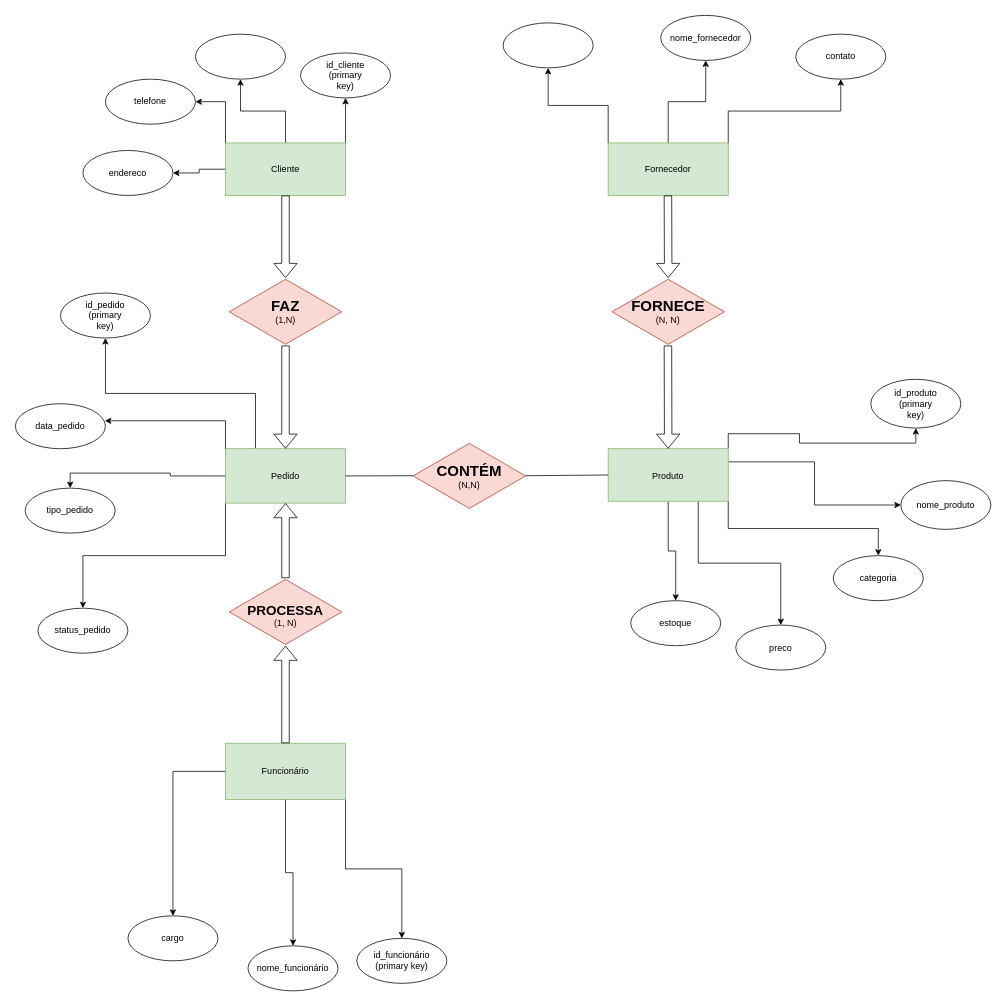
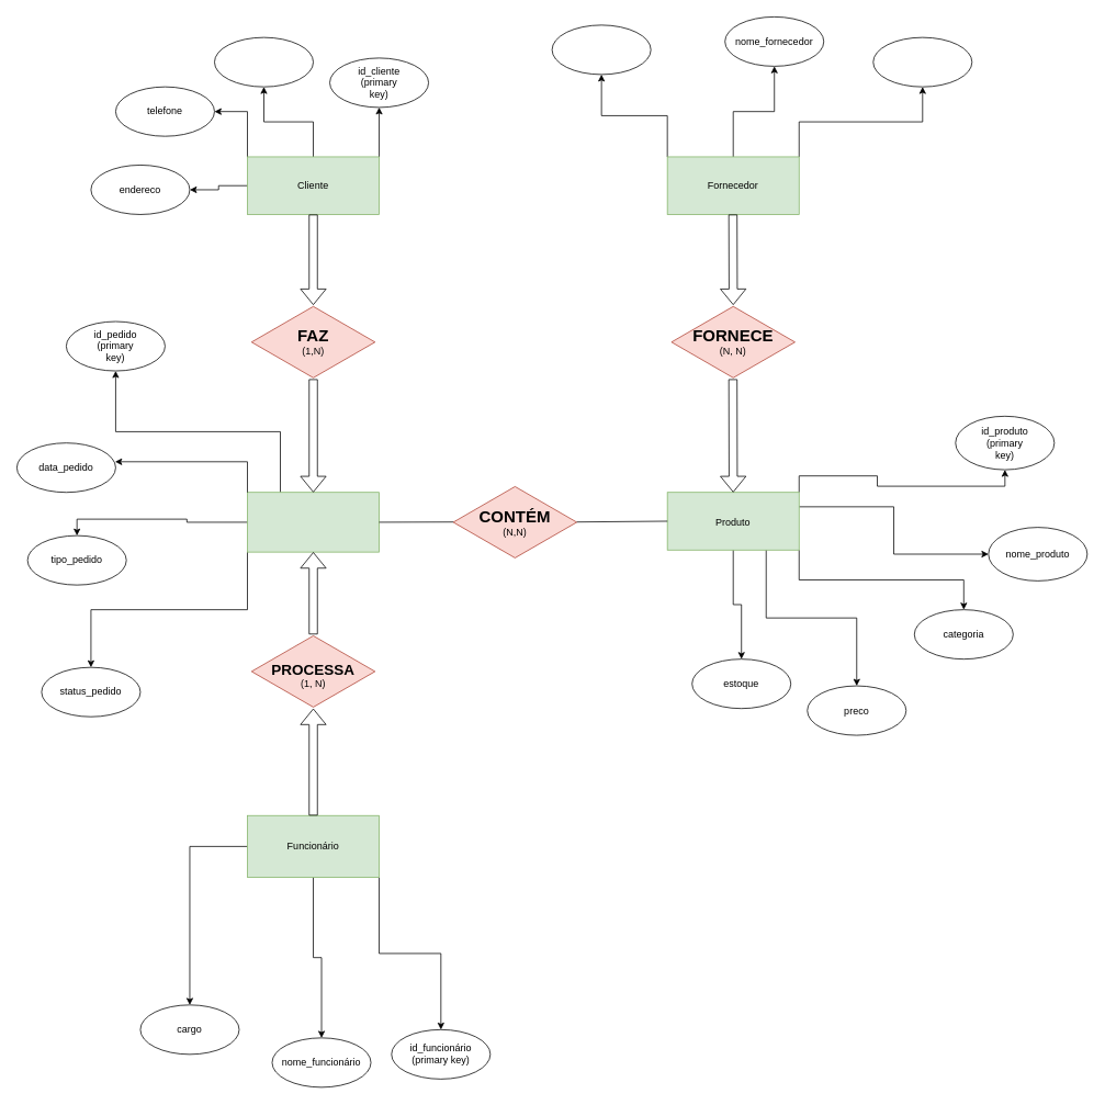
  <mxCell id="0" />
  <mxCell id="1" parent="0" />
  <mxCell id="2" style="edgeStyle=orthogonalEdgeStyle;rounded=0;orthogonalLoop=1;jettySize=auto;html=1;exitX=1;exitY=0;exitDx=0;exitDy=0;entryX=0.5;entryY=1;entryDx=0;entryDy=0;" edge="1" parent="1" source="6" target="7"><mxGeometry relative="1" as="geometry" /></mxCell>
  <mxCell id="3" style="edgeStyle=orthogonalEdgeStyle;rounded=0;orthogonalLoop=1;jettySize=auto;html=1;exitX=0.5;exitY=0;exitDx=0;exitDy=0;entryX=0.5;entryY=1;entryDx=0;entryDy=0;" edge="1" parent="1" source="6" target="8"><mxGeometry relative="1" as="geometry" /></mxCell>
  <mxCell id="4" style="edgeStyle=orthogonalEdgeStyle;rounded=0;orthogonalLoop=1;jettySize=auto;html=1;exitX=0;exitY=0;exitDx=0;exitDy=0;entryX=1;entryY=0.5;entryDx=0;entryDy=0;" edge="1" parent="1" source="6" target="10"><mxGeometry relative="1" as="geometry" /></mxCell>
  <mxCell id="5" style="edgeStyle=orthogonalEdgeStyle;rounded=0;orthogonalLoop=1;jettySize=auto;html=1;exitX=0;exitY=0.5;exitDx=0;exitDy=0;entryX=1;entryY=0.5;entryDx=0;entryDy=0;" edge="1" parent="1" source="6" target="9"><mxGeometry relative="1" as="geometry" /></mxCell>
  <mxCell id="6" value="" style="rounded=0;whiteSpace=wrap;html=1;fillColor=#d5e8d4;strokeColor=#82b366;" vertex="1" parent="1"><mxGeometry x="300" y="190" width="160" height="70" as="geometry" /></mxCell>
  <mxCell id="7" value="" style="ellipse;whiteSpace=wrap;html=1;" vertex="1" parent="1"><mxGeometry x="400" y="70" width="120" height="60" as="geometry" /></mxCell>
  <mxCell id="8" value="" style="ellipse;whiteSpace=wrap;html=1;" vertex="1" parent="1"><mxGeometry x="260" y="45" width="120" height="60" as="geometry" /></mxCell>
  <mxCell id="9" value="" style="ellipse;whiteSpace=wrap;html=1;" vertex="1" parent="1"><mxGeometry x="110" y="200" width="120" height="60" as="geometry" /></mxCell>
  <mxCell id="10" value="" style="ellipse;whiteSpace=wrap;html=1;" vertex="1" parent="1"><mxGeometry x="140" y="105" width="120" height="60" as="geometry" /></mxCell>
  <mxCell id="11" style="edgeStyle=orthogonalEdgeStyle;rounded=0;orthogonalLoop=1;jettySize=auto;html=1;exitX=0.5;exitY=1;exitDx=0;exitDy=0;" edge="1" parent="1" source="16" target="20"><mxGeometry relative="1" as="geometry" /></mxCell>
  <mxCell id="12" style="edgeStyle=orthogonalEdgeStyle;rounded=0;orthogonalLoop=1;jettySize=auto;html=1;exitX=0.75;exitY=1;exitDx=0;exitDy=0;" edge="1" parent="1" source="16" target="40"><mxGeometry relative="1" as="geometry" /></mxCell>
  <mxCell id="13" style="edgeStyle=orthogonalEdgeStyle;rounded=0;orthogonalLoop=1;jettySize=auto;html=1;exitX=1;exitY=0.25;exitDx=0;exitDy=0;" edge="1" parent="1" source="16" target="18"><mxGeometry relative="1" as="geometry" /></mxCell>
  <mxCell id="14" style="edgeStyle=orthogonalEdgeStyle;rounded=0;orthogonalLoop=1;jettySize=auto;html=1;exitX=1;exitY=0;exitDx=0;exitDy=0;entryX=0.5;entryY=1;entryDx=0;entryDy=0;" edge="1" parent="1" source="16" target="17"><mxGeometry relative="1" as="geometry" /></mxCell>
  <mxCell id="15" style="edgeStyle=orthogonalEdgeStyle;rounded=0;orthogonalLoop=1;jettySize=auto;html=1;exitX=1;exitY=1;exitDx=0;exitDy=0;entryX=0.5;entryY=0;entryDx=0;entryDy=0;" edge="1" parent="1" source="16" target="19"><mxGeometry relative="1" as="geometry" /></mxCell>
  <mxCell id="16" value="" style="rounded=0;whiteSpace=wrap;html=1;fillColor=#d5e8d4;strokeColor=#82b366;" vertex="1" parent="1"><mxGeometry x="810" y="597.5" width="160" height="70" as="geometry" /></mxCell>
  <mxCell id="17" value="" style="ellipse;whiteSpace=wrap;html=1;" vertex="1" parent="1"><mxGeometry x="1160" y="505" width="120" height="65" as="geometry" /></mxCell>
  <mxCell id="18" value="" style="ellipse;whiteSpace=wrap;html=1;" vertex="1" parent="1"><mxGeometry x="1200" y="640" width="120" height="65" as="geometry" /></mxCell>
  <mxCell id="19" value="" style="ellipse;whiteSpace=wrap;html=1;" vertex="1" parent="1"><mxGeometry x="1110" y="740" width="120" height="60" as="geometry" /></mxCell>
  <mxCell id="20" value="" style="ellipse;whiteSpace=wrap;html=1;" vertex="1" parent="1"><mxGeometry x="840" y="800" width="120" height="60" as="geometry" /></mxCell>
  <mxCell id="21" style="edgeStyle=orthogonalEdgeStyle;rounded=0;orthogonalLoop=1;jettySize=auto;html=1;exitX=0.5;exitY=1;exitDx=0;exitDy=0;" edge="1" parent="1" source="19" target="19"><mxGeometry relative="1" as="geometry" /></mxCell>
  <mxCell id="22" value="Produto" style="text;html=1;align=center;verticalAlign=middle;whiteSpace=wrap;rounded=0;" vertex="1" parent="1"><mxGeometry x="860" y="618.75" width="60" height="30" as="geometry" /></mxCell>
  <mxCell id="23" style="edgeStyle=orthogonalEdgeStyle;rounded=0;orthogonalLoop=1;jettySize=auto;html=1;exitX=0;exitY=0.5;exitDx=0;exitDy=0;entryX=0.5;entryY=0;entryDx=0;entryDy=0;" edge="1" parent="1" source="26" target="33"><mxGeometry relative="1" as="geometry" /></mxCell>
  <mxCell id="24" style="edgeStyle=orthogonalEdgeStyle;rounded=0;orthogonalLoop=1;jettySize=auto;html=1;exitX=0.5;exitY=1;exitDx=0;exitDy=0;entryX=0.5;entryY=0;entryDx=0;entryDy=0;" edge="1" parent="1" source="26" target="32"><mxGeometry relative="1" as="geometry" /></mxCell>
  <mxCell id="25" style="edgeStyle=orthogonalEdgeStyle;rounded=0;orthogonalLoop=1;jettySize=auto;html=1;exitX=1;exitY=1;exitDx=0;exitDy=0;entryX=0.5;entryY=0;entryDx=0;entryDy=0;" edge="1" parent="1" source="26" target="31"><mxGeometry relative="1" as="geometry" /></mxCell>
  <mxCell id="26" value="" style="rounded=0;whiteSpace=wrap;html=1;fillColor=#d5e8d4;strokeColor=#82b366;" vertex="1" parent="1"><mxGeometry x="300" y="990" width="160" height="75" as="geometry" /></mxCell>
  <mxCell id="27" style="edgeStyle=orthogonalEdgeStyle;rounded=0;orthogonalLoop=1;jettySize=auto;html=1;exitX=0;exitY=0.5;exitDx=0;exitDy=0;entryX=0.5;entryY=0;entryDx=0;entryDy=0;" edge="1" parent="1" source="30" target="34"><mxGeometry relative="1" as="geometry" /></mxCell>
  <mxCell id="28" style="edgeStyle=orthogonalEdgeStyle;rounded=0;orthogonalLoop=1;jettySize=auto;html=1;exitX=0.25;exitY=0;exitDx=0;exitDy=0;" edge="1" parent="1" source="30" target="37"><mxGeometry relative="1" as="geometry" /></mxCell>
  <mxCell id="29" style="edgeStyle=orthogonalEdgeStyle;rounded=0;orthogonalLoop=1;jettySize=auto;html=1;exitX=0;exitY=1;exitDx=0;exitDy=0;" edge="1" parent="1" source="30" target="35"><mxGeometry relative="1" as="geometry" /></mxCell>
  <mxCell id="30" value="" style="rounded=0;whiteSpace=wrap;html=1;fillColor=#d5e8d4;strokeColor=#82b366;" vertex="1" parent="1"><mxGeometry x="300" y="597.5" width="160" height="72.5" as="geometry" /></mxCell>
  <mxCell id="31" value="" style="ellipse;whiteSpace=wrap;html=1;" vertex="1" parent="1"><mxGeometry x="475" y="1250" width="120" height="60" as="geometry" /></mxCell>
  <mxCell id="32" value="" style="ellipse;whiteSpace=wrap;html=1;" vertex="1" parent="1"><mxGeometry x="330" y="1260" width="120" height="60" as="geometry" /></mxCell>
  <mxCell id="33" value="" style="ellipse;whiteSpace=wrap;html=1;" vertex="1" parent="1"><mxGeometry x="170" y="1220" width="120" height="60" as="geometry" /></mxCell>
  <mxCell id="34" value="" style="ellipse;whiteSpace=wrap;html=1;" vertex="1" parent="1"><mxGeometry x="33" y="650" width="120" height="60" as="geometry" /></mxCell>
  <mxCell id="35" value="" style="ellipse;whiteSpace=wrap;html=1;" vertex="1" parent="1"><mxGeometry x="50" y="810" width="120" height="60" as="geometry" /></mxCell>
  <mxCell id="36" value="" style="ellipse;whiteSpace=wrap;html=1;" vertex="1" parent="1"><mxGeometry x="20" y="537.5" width="120" height="60" as="geometry" /></mxCell>
  <mxCell id="37" value="" style="ellipse;whiteSpace=wrap;html=1;" vertex="1" parent="1"><mxGeometry x="80" y="390" width="120" height="60" as="geometry" /></mxCell>
  <mxCell id="38" value="Cliente" style="text;html=1;align=center;verticalAlign=middle;whiteSpace=wrap;rounded=0;" vertex="1" parent="1"><mxGeometry x="350" y="210" width="60" height="30" as="geometry" /></mxCell>
  <mxCell id="39" value="Funcionário" style="text;html=1;align=center;verticalAlign=middle;whiteSpace=wrap;rounded=0;" vertex="1" parent="1"><mxGeometry x="350" y="1012.5" width="60" height="30" as="geometry" /></mxCell>
  <mxCell id="40" value="" style="ellipse;whiteSpace=wrap;html=1;" vertex="1" parent="1"><mxGeometry x="980" y="832.5" width="120" height="60" as="geometry" /></mxCell>
  <mxCell id="41" style="edgeStyle=orthogonalEdgeStyle;rounded=0;orthogonalLoop=1;jettySize=auto;html=1;exitX=0;exitY=0;exitDx=0;exitDy=0;" edge="1" parent="1" source="44" target="47"><mxGeometry relative="1" as="geometry" /></mxCell>
  <mxCell id="42" style="edgeStyle=orthogonalEdgeStyle;rounded=0;orthogonalLoop=1;jettySize=auto;html=1;exitX=0.5;exitY=0;exitDx=0;exitDy=0;entryX=0.5;entryY=1;entryDx=0;entryDy=0;" edge="1" parent="1" source="44" target="46"><mxGeometry relative="1" as="geometry" /></mxCell>
  <mxCell id="43" style="edgeStyle=orthogonalEdgeStyle;rounded=0;orthogonalLoop=1;jettySize=auto;html=1;exitX=1;exitY=0;exitDx=0;exitDy=0;entryX=0.5;entryY=1;entryDx=0;entryDy=0;" edge="1" parent="1" source="44" target="45"><mxGeometry relative="1" as="geometry" /></mxCell>
  <mxCell id="44" value="" style="rounded=0;whiteSpace=wrap;html=1;fillColor=#d5e8d4;strokeColor=#82b366;" vertex="1" parent="1"><mxGeometry x="810" y="190" width="160" height="70" as="geometry" /></mxCell>
  <mxCell id="45" value="" style="ellipse;whiteSpace=wrap;html=1;" vertex="1" parent="1"><mxGeometry x="1060" y="45" width="120" height="60" as="geometry" /></mxCell>
  <mxCell id="46" value="" style="ellipse;whiteSpace=wrap;html=1;" vertex="1" parent="1"><mxGeometry x="880" y="20" width="120" height="60" as="geometry" /></mxCell>
  <mxCell id="47" value="" style="ellipse;whiteSpace=wrap;html=1;" vertex="1" parent="1"><mxGeometry x="670" y="30" width="120" height="60" as="geometry" /></mxCell>
  <mxCell id="48" value="Fornecedor" style="text;html=1;align=center;verticalAlign=middle;whiteSpace=wrap;rounded=0;" vertex="1" parent="1"><mxGeometry x="860" y="210" width="60" height="30" as="geometry" /></mxCell>
  <mxCell id="49" style="edgeStyle=orthogonalEdgeStyle;rounded=0;orthogonalLoop=1;jettySize=auto;html=1;exitX=0;exitY=0;exitDx=0;exitDy=0;entryX=0.994;entryY=0.38;entryDx=0;entryDy=0;entryPerimeter=0;" edge="1" parent="1" source="30" target="36"><mxGeometry relative="1" as="geometry" /></mxCell>
  <mxCell id="50" value="&lt;b style=&quot;font-size: 20px;&quot;&gt;FAZ&lt;/b&gt;&lt;div&gt;(1,N)&lt;/div&gt;" style="html=1;whiteSpace=wrap;aspect=fixed;shape=isoRectangle;fillColor=#fad9d5;strokeColor=#ae4132;" vertex="1" parent="1"><mxGeometry x="305" y="370" width="150" height="90" as="geometry" /></mxCell>
- <mxCell id="51" value="Pedido" style="text;html=1;align=center;verticalAlign=middle;whiteSpace=wrap;rounded=0;" vertex="1" parent="1"><mxGeometry x="350" y="618.75" width="60" height="30" as="geometry" /></mxCell>
  <mxCell id="52" value="" style="shape=flexArrow;endArrow=classic;html=1;rounded=0;exitX=0.5;exitY=1;exitDx=0;exitDy=0;strokeColor=default;" edge="1" parent="1" source="6"><mxGeometry width="50" height="50" relative="1" as="geometry"><mxPoint x="380" y="270" as="sourcePoint" /><mxPoint x="380" y="370" as="targetPoint" /></mxGeometry></mxCell>
  <mxCell id="53" value="" style="shape=flexArrow;endArrow=classic;html=1;rounded=0;entryX=0.5;entryY=0;entryDx=0;entryDy=0;" edge="1" parent="1" target="30"><mxGeometry width="50" height="50" relative="1" as="geometry"><mxPoint x="380" y="460" as="sourcePoint" /><mxPoint x="380" y="560" as="targetPoint" /></mxGeometry></mxCell>
  <mxCell id="54" value="" style="html=1;whiteSpace=wrap;aspect=fixed;shape=isoRectangle;fontSize=20;fillColor=#fad9d5;strokeColor=#ae4132;" vertex="1" parent="1"><mxGeometry x="550" y="588.75" width="150" height="90" as="geometry" /></mxCell>
  <mxCell id="55" value="" style="endArrow=none;html=1;rounded=0;exitX=1;exitY=0.5;exitDx=0;exitDy=0;" edge="1" parent="1" source="30"><mxGeometry width="50" height="50" relative="1" as="geometry"><mxPoint x="480" y="633.49" as="sourcePoint" /><mxPoint x="550" y="633.49" as="targetPoint" /></mxGeometry></mxCell>
  <mxCell id="56" value="" style="endArrow=none;html=1;rounded=0;entryX=0;entryY=0.5;entryDx=0;entryDy=0;" edge="1" parent="1" target="16"><mxGeometry width="50" height="50" relative="1" as="geometry"><mxPoint x="700" y="633.49" as="sourcePoint" /><mxPoint x="780" y="633.99" as="targetPoint" /></mxGeometry></mxCell>
  <mxCell id="57" value="&lt;span style=&quot;font-size: 20px;&quot;&gt;&lt;b&gt;CONTÉM&lt;/b&gt;&lt;/span&gt;&lt;div&gt;&lt;span style=&quot;&quot;&gt;(N,N)&lt;/span&gt;&lt;/div&gt;" style="text;html=1;align=center;verticalAlign=middle;whiteSpace=wrap;rounded=0;" vertex="1" parent="1"><mxGeometry x="595" y="618.75" width="60" height="30" as="geometry" /></mxCell>
  <mxCell id="58" value="" style="html=1;whiteSpace=wrap;aspect=fixed;shape=isoRectangle;fillColor=#fad9d5;strokeColor=#ae4132;" vertex="1" parent="1"><mxGeometry x="815" y="370" width="150" height="90" as="geometry" /></mxCell>
  <mxCell id="59" value="" style="shape=flexArrow;endArrow=classic;html=1;rounded=0;entryX=0.5;entryY=0;entryDx=0;entryDy=0;entryPerimeter=0;" edge="1" parent="1" target="58"><mxGeometry width="50" height="50" relative="1" as="geometry"><mxPoint x="889.64" y="260" as="sourcePoint" /><mxPoint x="890" y="320" as="targetPoint" /></mxGeometry></mxCell>
  <mxCell id="60" value="" style="shape=flexArrow;endArrow=classic;html=1;rounded=0;entryX=0.5;entryY=0;entryDx=0;entryDy=0;" edge="1" parent="1" target="16"><mxGeometry width="50" height="50" relative="1" as="geometry"><mxPoint x="889.64" y="460" as="sourcePoint" /><mxPoint x="889.64" y="570" as="targetPoint" /></mxGeometry></mxCell>
  <mxCell id="61" value="FORNECE&lt;div style=&quot;font-size: 12px;&quot;&gt;&lt;span style=&quot;font-weight: normal;&quot;&gt;(N, N)&lt;/span&gt;&lt;/div&gt;" style="text;html=1;align=center;verticalAlign=middle;whiteSpace=wrap;rounded=0;fontSize=20;fontStyle=1" vertex="1" parent="1"><mxGeometry x="860" y="400" width="60" height="30" as="geometry" /></mxCell>
  <mxCell id="62" value="" style="html=1;whiteSpace=wrap;aspect=fixed;shape=isoRectangle;fillColor=#fad9d5;strokeColor=#ae4132;" vertex="1" parent="1"><mxGeometry x="305" y="770" width="150" height="90" as="geometry" /></mxCell>
  <mxCell id="63" value="&lt;font size=&quot;1&quot;&gt;&lt;b style=&quot;font-size: 18px;&quot;&gt;PROCESSA&lt;/b&gt;&lt;/font&gt;&lt;div&gt;&lt;font style=&quot;font-size: 17px;&quot;&gt;&lt;b style=&quot;font-size: 18px;&quot;&gt;&lt;br&gt;&lt;/b&gt;&lt;/font&gt;&lt;/div&gt;" style="text;html=1;align=center;verticalAlign=middle;whiteSpace=wrap;rounded=0;" vertex="1" parent="1"><mxGeometry x="350" y="810" width="60" height="30" as="geometry" /></mxCell>
  <mxCell id="64" value="(1, N)" style="text;html=1;align=center;verticalAlign=middle;whiteSpace=wrap;rounded=0;" vertex="1" parent="1"><mxGeometry x="350" y="815" width="60" height="30" as="geometry" /></mxCell>
  <mxCell id="65" value="" style="shape=flexArrow;endArrow=classic;html=1;rounded=0;exitX=0.5;exitY=0;exitDx=0;exitDy=0;exitPerimeter=0;entryX=0.5;entryY=1;entryDx=0;entryDy=0;" edge="1" parent="1" source="62" target="30"><mxGeometry width="50" height="50" relative="1" as="geometry"><mxPoint x="380" y="763.75" as="sourcePoint" /><mxPoint x="380" y="678.75" as="targetPoint" /></mxGeometry></mxCell>
  <mxCell id="66" value="" style="shape=flexArrow;endArrow=classic;html=1;rounded=0;entryX=0.5;entryY=1;entryDx=0;entryDy=0;entryPerimeter=0;" edge="1" parent="1" target="62"><mxGeometry width="50" height="50" relative="1" as="geometry"><mxPoint x="380" y="990" as="sourcePoint" /><mxPoint x="380" y="910" as="targetPoint" /></mxGeometry></mxCell>
  <mxCell id="67" value="id_cliente (primary key)" style="text;html=1;align=center;verticalAlign=middle;whiteSpace=wrap;rounded=0;" vertex="1" parent="1"><mxGeometry x="430" y="85" width="60" height="30" as="geometry" /></mxCell>
  <mxCell id="68" value="telefone" style="text;html=1;align=center;verticalAlign=middle;whiteSpace=wrap;rounded=0;" vertex="1" parent="1"><mxGeometry x="170" y="120" width="60" height="30" as="geometry" /></mxCell>
  <mxCell id="69" value="endereco" style="text;html=1;align=center;verticalAlign=middle;whiteSpace=wrap;rounded=0;" vertex="1" parent="1"><mxGeometry x="140" y="215" width="60" height="30" as="geometry" /></mxCell>
  <mxCell id="70" value="id_pedido&lt;div&gt;(primary key)&lt;/div&gt;" style="text;html=1;align=center;verticalAlign=middle;whiteSpace=wrap;rounded=0;" vertex="1" parent="1"><mxGeometry x="110" y="405" width="60" height="30" as="geometry" /></mxCell>
  <mxCell id="71" value="data_pedido" style="text;html=1;align=center;verticalAlign=middle;whiteSpace=wrap;rounded=0;" vertex="1" parent="1"><mxGeometry x="50" y="552.5" width="60" height="30" as="geometry" /></mxCell>
  <mxCell id="72" value="tipo_pedido" style="text;html=1;align=center;verticalAlign=middle;whiteSpace=wrap;rounded=0;" vertex="1" parent="1"><mxGeometry x="63" y="665" width="60" height="30" as="geometry" /></mxCell>
  <mxCell id="73" value="status_pedido" style="text;html=1;align=center;verticalAlign=middle;whiteSpace=wrap;rounded=0;" vertex="1" parent="1"><mxGeometry x="80" y="825" width="60" height="30" as="geometry" /></mxCell>
  <mxCell id="74" value="estoque" style="text;html=1;align=center;verticalAlign=middle;whiteSpace=wrap;rounded=0;" vertex="1" parent="1"><mxGeometry x="870" y="815" width="60" height="30" as="geometry" /></mxCell>
  <mxCell id="75" value="preco" style="text;html=1;align=center;verticalAlign=middle;whiteSpace=wrap;rounded=0;" vertex="1" parent="1"><mxGeometry y="847.5" width="60" height="30" as="geometry" x="1010" /></mxCell>
  <mxCell id="76" value="categoria" style="text;html=1;align=center;verticalAlign=middle;whiteSpace=wrap;rounded=0;" vertex="1" parent="1"><mxGeometry x="1140" y="755" width="60" height="30" as="geometry" /></mxCell>
  <mxCell id="77" value="nome_produto" style="text;html=1;align=center;verticalAlign=middle;whiteSpace=wrap;rounded=0;" vertex="1" parent="1"><mxGeometry x="1230" y="657.5" width="60" height="30" as="geometry" /></mxCell>
  <mxCell id="78" value="id_produto&lt;div&gt;(primary key)&lt;/div&gt;" style="text;html=1;align=center;verticalAlign=middle;whiteSpace=wrap;rounded=0;" vertex="1" parent="1"><mxGeometry x="1190" y="522.5" width="60" height="30" as="geometry" /></mxCell>
  <mxCell id="79" value="nome_fornecedor" style="text;html=1;align=center;verticalAlign=middle;whiteSpace=wrap;rounded=0;" vertex="1" parent="1"><mxGeometry x="910" y="35" width="60" height="30" as="geometry" /></mxCell>
- <mxCell id="80" value="contato" style="text;html=1;align=center;verticalAlign=middle;whiteSpace=wrap;rounded=0;" vertex="1" parent="1"><mxGeometry x="1090" y="60" width="60" height="30" as="geometry" /></mxCell>
  <mxCell id="81" value="cargo" style="text;html=1;align=center;verticalAlign=middle;whiteSpace=wrap;rounded=0;" vertex="1" parent="1"><mxGeometry x="200" y="1235" width="60" height="30" as="geometry" /></mxCell>
  <mxCell id="82" value="nome_funcionário" style="text;html=1;align=center;verticalAlign=middle;whiteSpace=wrap;rounded=0;" vertex="1" parent="1"><mxGeometry x="360" y="1275" width="60" height="30" as="geometry" /></mxCell>
  <mxCell id="83" value="id_funcionário&lt;div&gt;(primary key)&lt;/div&gt;" style="text;html=1;align=center;verticalAlign=middle;whiteSpace=wrap;rounded=0;" vertex="1" parent="1"><mxGeometry x="505" y="1265" width="60" height="30" as="geometry" /></mxCell>
